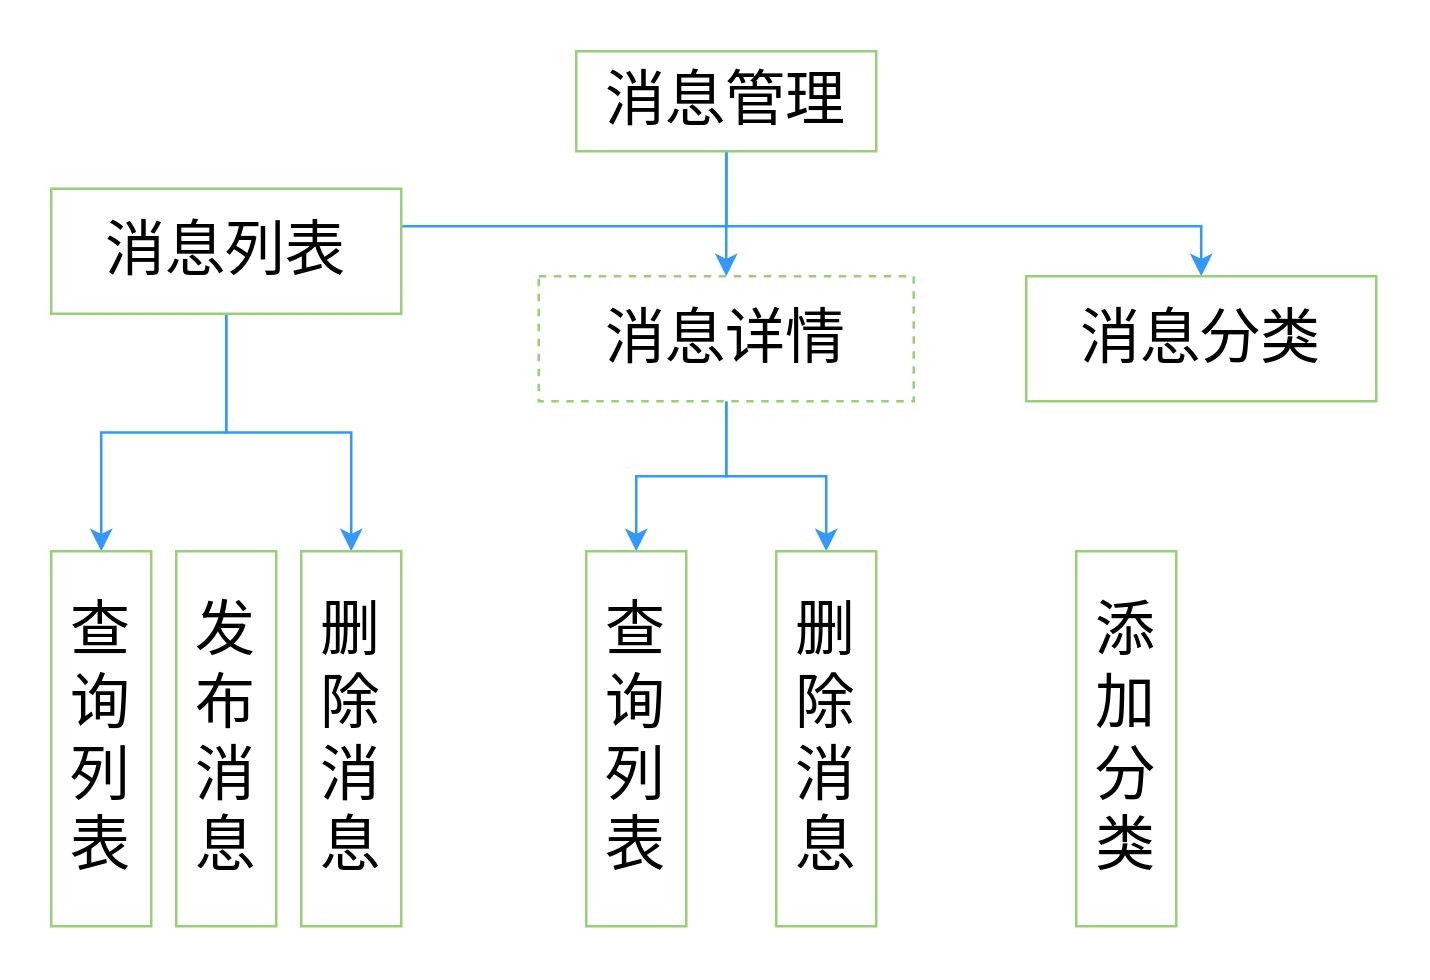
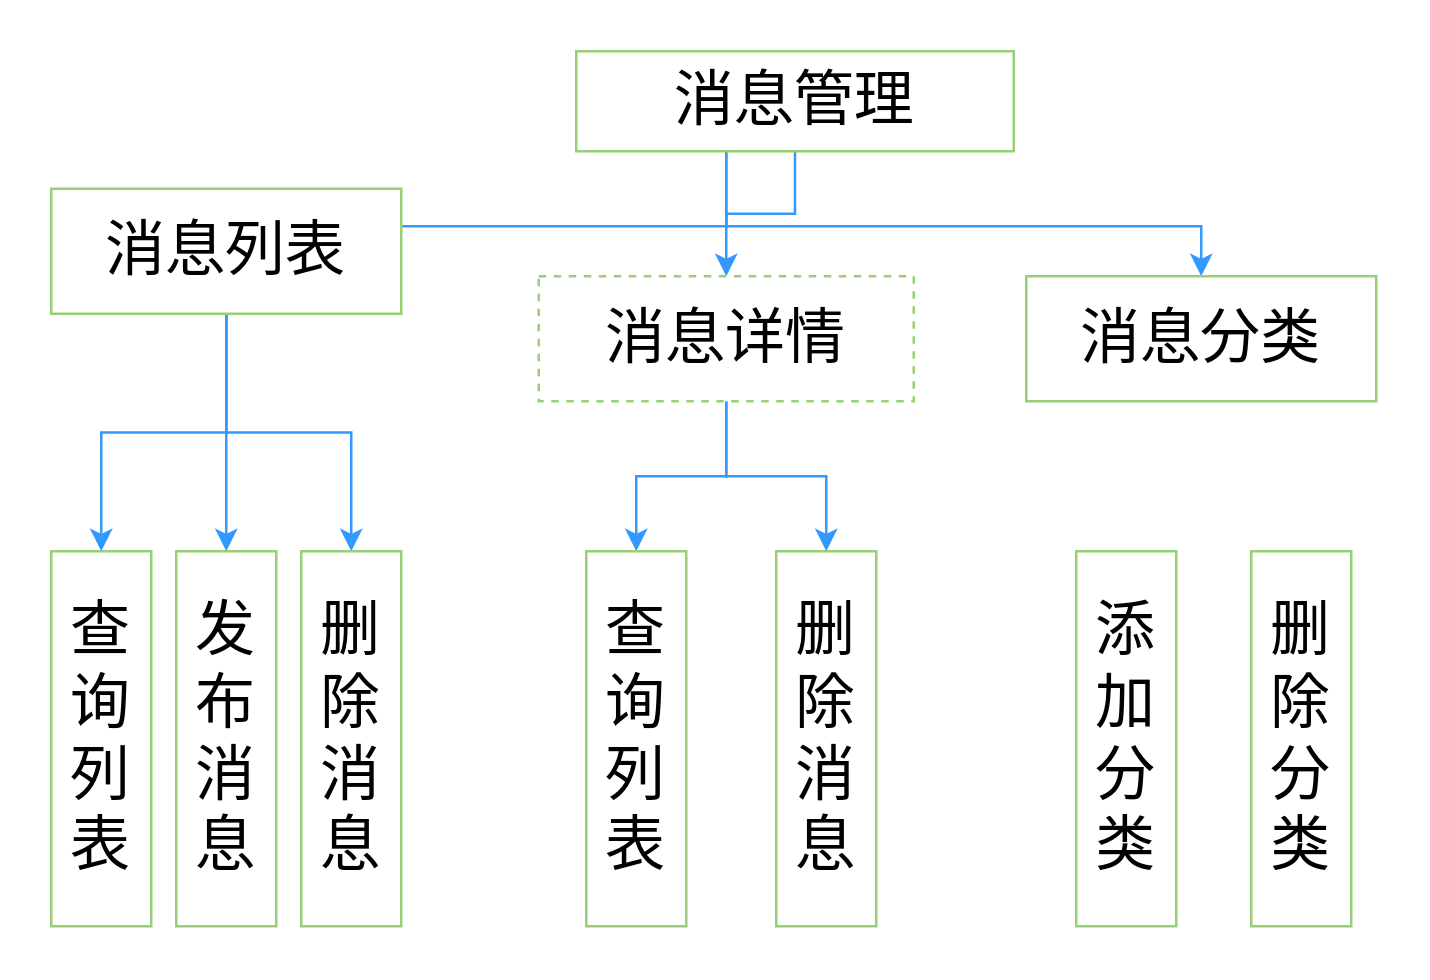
  <mxCell id="0" />
  <mxCell id="1" parent="0" />
  <mxCell id="2" style="edgeStyle=orthogonalEdgeStyle;rounded=0;orthogonalLoop=1;jettySize=auto;html=1;entryX=0.5;entryY=0;entryDx=0;entryDy=0;fontSize=24;strokeColor=#3399FF;" edge="1" parent="1" source="5" target="9"><mxGeometry relative="1" as="geometry"><Array as="points"><mxPoint x="290" y="90" /><mxPoint x="90" y="90" /></Array></mxGeometry></mxCell>
  <mxCell id="3" style="edgeStyle=orthogonalEdgeStyle;rounded=0;orthogonalLoop=1;jettySize=auto;html=1;entryX=0.5;entryY=0;entryDx=0;entryDy=0;fontSize=24;strokeColor=#3399FF;" edge="1" parent="1" source="5" target="12"><mxGeometry relative="1" as="geometry" /></mxCell>
  <mxCell id="4" style="edgeStyle=orthogonalEdgeStyle;rounded=0;orthogonalLoop=1;jettySize=auto;html=1;entryX=0.5;entryY=0;entryDx=0;entryDy=0;strokeColor=#3399FF;" edge="1" parent="1" source="5" target="13"><mxGeometry relative="1" as="geometry"><Array as="points"><mxPoint x="290" y="90" /><mxPoint x="480" y="90" /></Array></mxGeometry></mxCell>
- <mxCell id="5" value="消息管理" style="rounded=0;whiteSpace=wrap;html=1;fontSize=24;strokeColor=#97D077;" vertex="1" parent="1"><mxGeometry x="230" y="20" width="120" height="40" as="geometry" /></mxCell>
+ <mxCell id="5" value="消息管理" style="rounded=0;whiteSpace=wrap;html=1;fontSize=24;strokeColor=#97D077;" vertex="1" parent="1"><mxGeometry x="230" y="20" width="175" height="40" as="geometry" /></mxCell>
  <mxCell id="6" style="edgeStyle=orthogonalEdgeStyle;rounded=0;orthogonalLoop=1;jettySize=auto;html=1;entryX=0.5;entryY=0;entryDx=0;entryDy=0;strokeColor=#3399FF;" edge="1" parent="1" source="9" target="14"><mxGeometry relative="1" as="geometry" /></mxCell>
+ <mxCell id="7" style="edgeStyle=orthogonalEdgeStyle;rounded=0;orthogonalLoop=1;jettySize=auto;html=1;strokeColor=#3399FF;" edge="1" parent="1" source="9" target="15"><mxGeometry relative="1" as="geometry" /></mxCell>
  <mxCell id="8" style="edgeStyle=orthogonalEdgeStyle;rounded=0;orthogonalLoop=1;jettySize=auto;html=1;entryX=0.5;entryY=0;entryDx=0;entryDy=0;strokeColor=#3399FF;" edge="1" parent="1" source="9" target="16"><mxGeometry relative="1" as="geometry" /></mxCell>
  <mxCell id="9" value="消息列表" style="rounded=0;whiteSpace=wrap;html=1;fontSize=24;strokeColor=#97D077;" vertex="1" parent="1"><mxGeometry x="20" y="75" width="140" height="50" as="geometry" /></mxCell>
  <mxCell id="10" style="edgeStyle=orthogonalEdgeStyle;rounded=0;orthogonalLoop=1;jettySize=auto;html=1;entryX=0.5;entryY=0;entryDx=0;entryDy=0;strokeColor=#3399FF;" edge="1" parent="1" source="12" target="17"><mxGeometry relative="1" as="geometry" /></mxCell>
  <mxCell id="11" style="edgeStyle=orthogonalEdgeStyle;rounded=0;orthogonalLoop=1;jettySize=auto;html=1;entryX=0.5;entryY=0;entryDx=0;entryDy=0;strokeColor=#3399FF;" edge="1" parent="1" source="12" target="18"><mxGeometry relative="1" as="geometry" /></mxCell>
  <mxCell id="12" value="消息详情" style="rounded=0;whiteSpace=wrap;html=1;fontSize=24;strokeColor=#97D077;dashed=1;" vertex="1" parent="1"><mxGeometry x="215" y="110" width="150" height="50" as="geometry" /></mxCell>
  <mxCell id="13" value="消息分类" style="rounded=0;whiteSpace=wrap;html=1;fontSize=24;strokeColor=#97D077;" vertex="1" parent="1"><mxGeometry x="410" y="110" width="140" height="50" as="geometry" /></mxCell>
  <mxCell id="14" value="&lt;span style=&quot;font-size: 24px;&quot;&gt;查询列表&lt;/span&gt;" style="rounded=0;whiteSpace=wrap;html=1;strokeColor=#97D077;" vertex="1" parent="1"><mxGeometry x="20" y="220" width="40" height="150" as="geometry" /></mxCell>
  <mxCell id="15" value="&lt;span style=&quot;font-size: 24px;&quot;&gt;发布消息&lt;/span&gt;" style="rounded=0;whiteSpace=wrap;html=1;strokeColor=#97D077;" vertex="1" parent="1"><mxGeometry x="70" y="220" width="40" height="150" as="geometry" /></mxCell>
  <mxCell id="16" value="&lt;span style=&quot;font-size: 24px;&quot;&gt;删除消息&lt;/span&gt;" style="rounded=0;whiteSpace=wrap;html=1;strokeColor=#97D077;" vertex="1" parent="1"><mxGeometry x="120" y="220" width="40" height="150" as="geometry" /></mxCell>
  <mxCell id="17" value="&lt;span style=&quot;font-size: 24px;&quot;&gt;查询列表&lt;/span&gt;" style="rounded=0;whiteSpace=wrap;html=1;strokeColor=#97D077;" vertex="1" parent="1"><mxGeometry x="234" y="220" width="40" height="150" as="geometry" /></mxCell>
  <mxCell id="18" value="&lt;span style=&quot;font-size: 24px;&quot;&gt;删除消息&lt;/span&gt;" style="rounded=0;whiteSpace=wrap;html=1;strokeColor=#97D077;" vertex="1" parent="1"><mxGeometry x="310" y="220" width="40" height="150" as="geometry" /></mxCell>
  <mxCell id="19" value="&lt;span style=&quot;font-size: 24px;&quot;&gt;添加分类&lt;/span&gt;" style="rounded=0;whiteSpace=wrap;html=1;strokeColor=#97D077;" vertex="1" parent="1"><mxGeometry x="430" y="220" width="40" height="150" as="geometry" /></mxCell>
+ <mxCell id="20" value="&lt;span style=&quot;font-size: 24px;&quot;&gt;删除分类&lt;/span&gt;" style="rounded=0;whiteSpace=wrap;html=1;strokeColor=#97D077;" vertex="1" parent="1"><mxGeometry x="500" y="220" width="40" height="150" as="geometry" /></mxCell>
